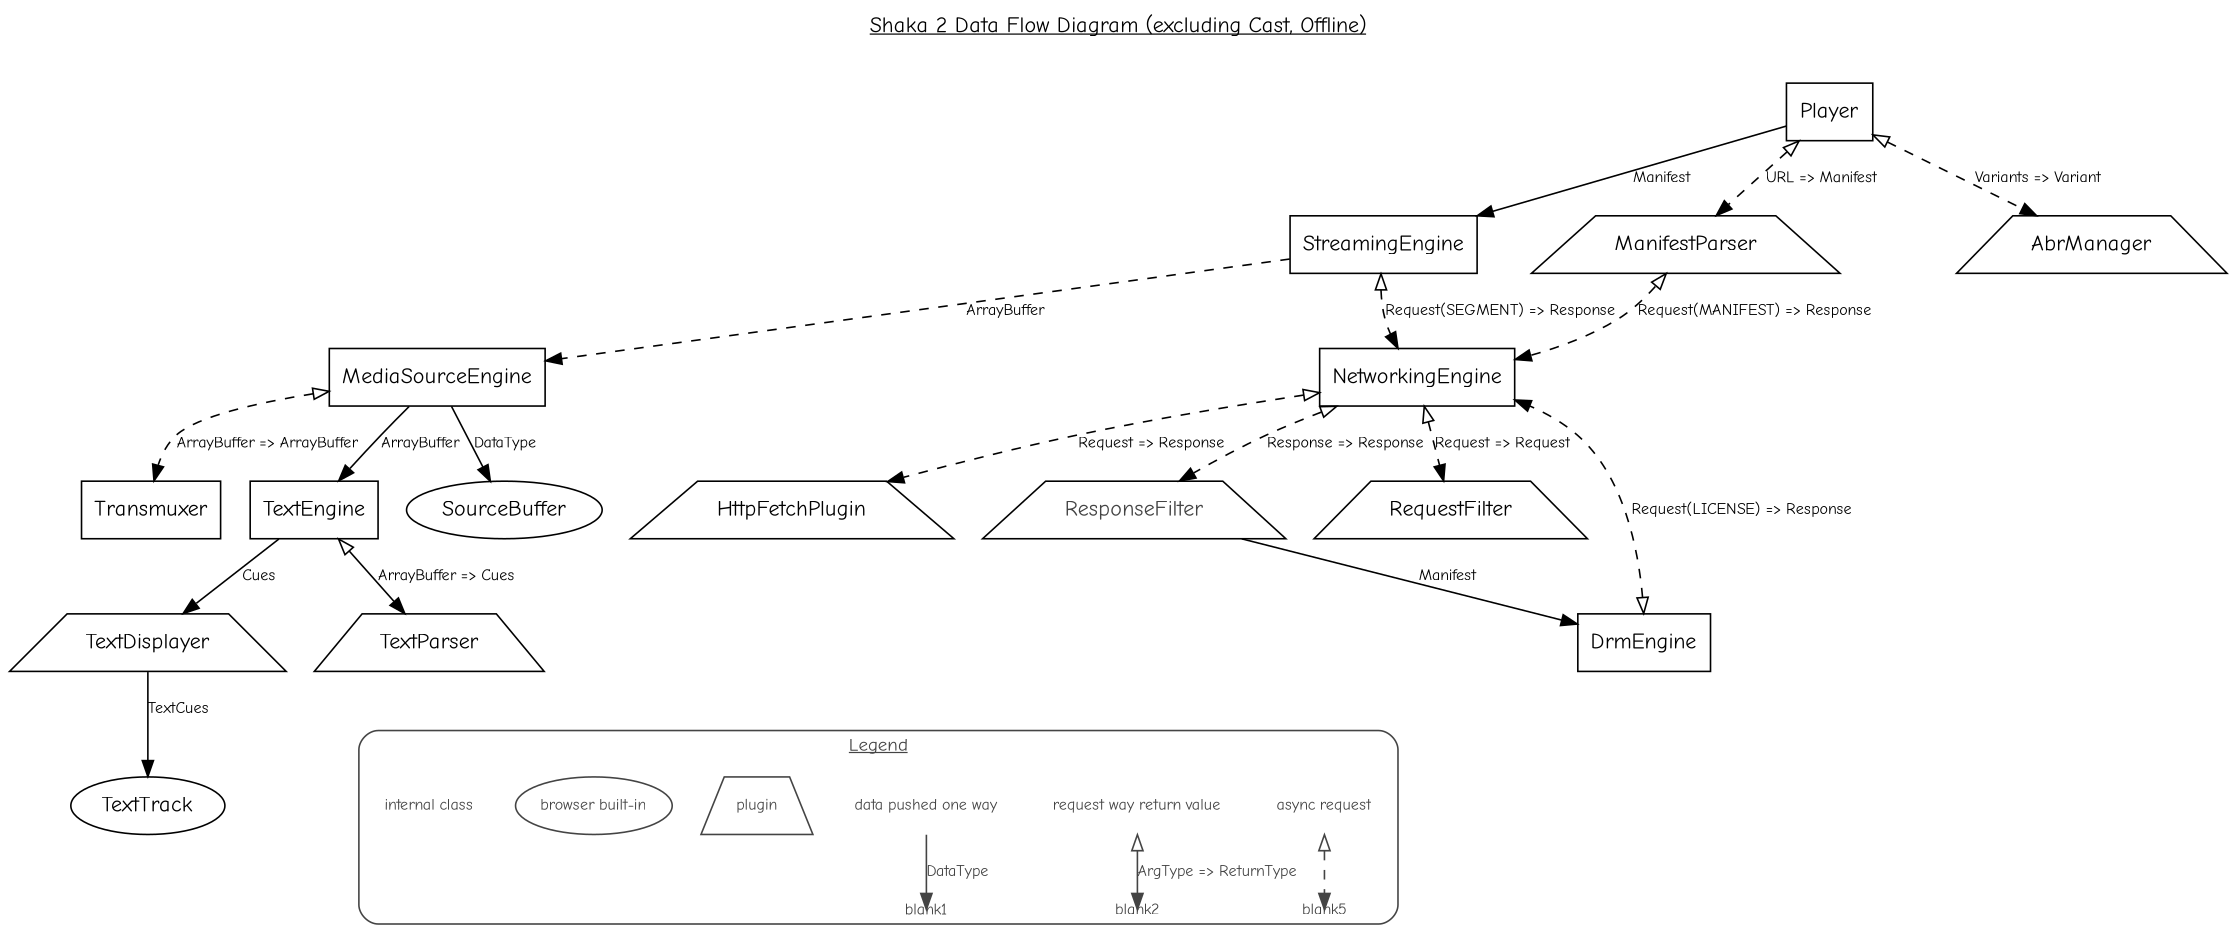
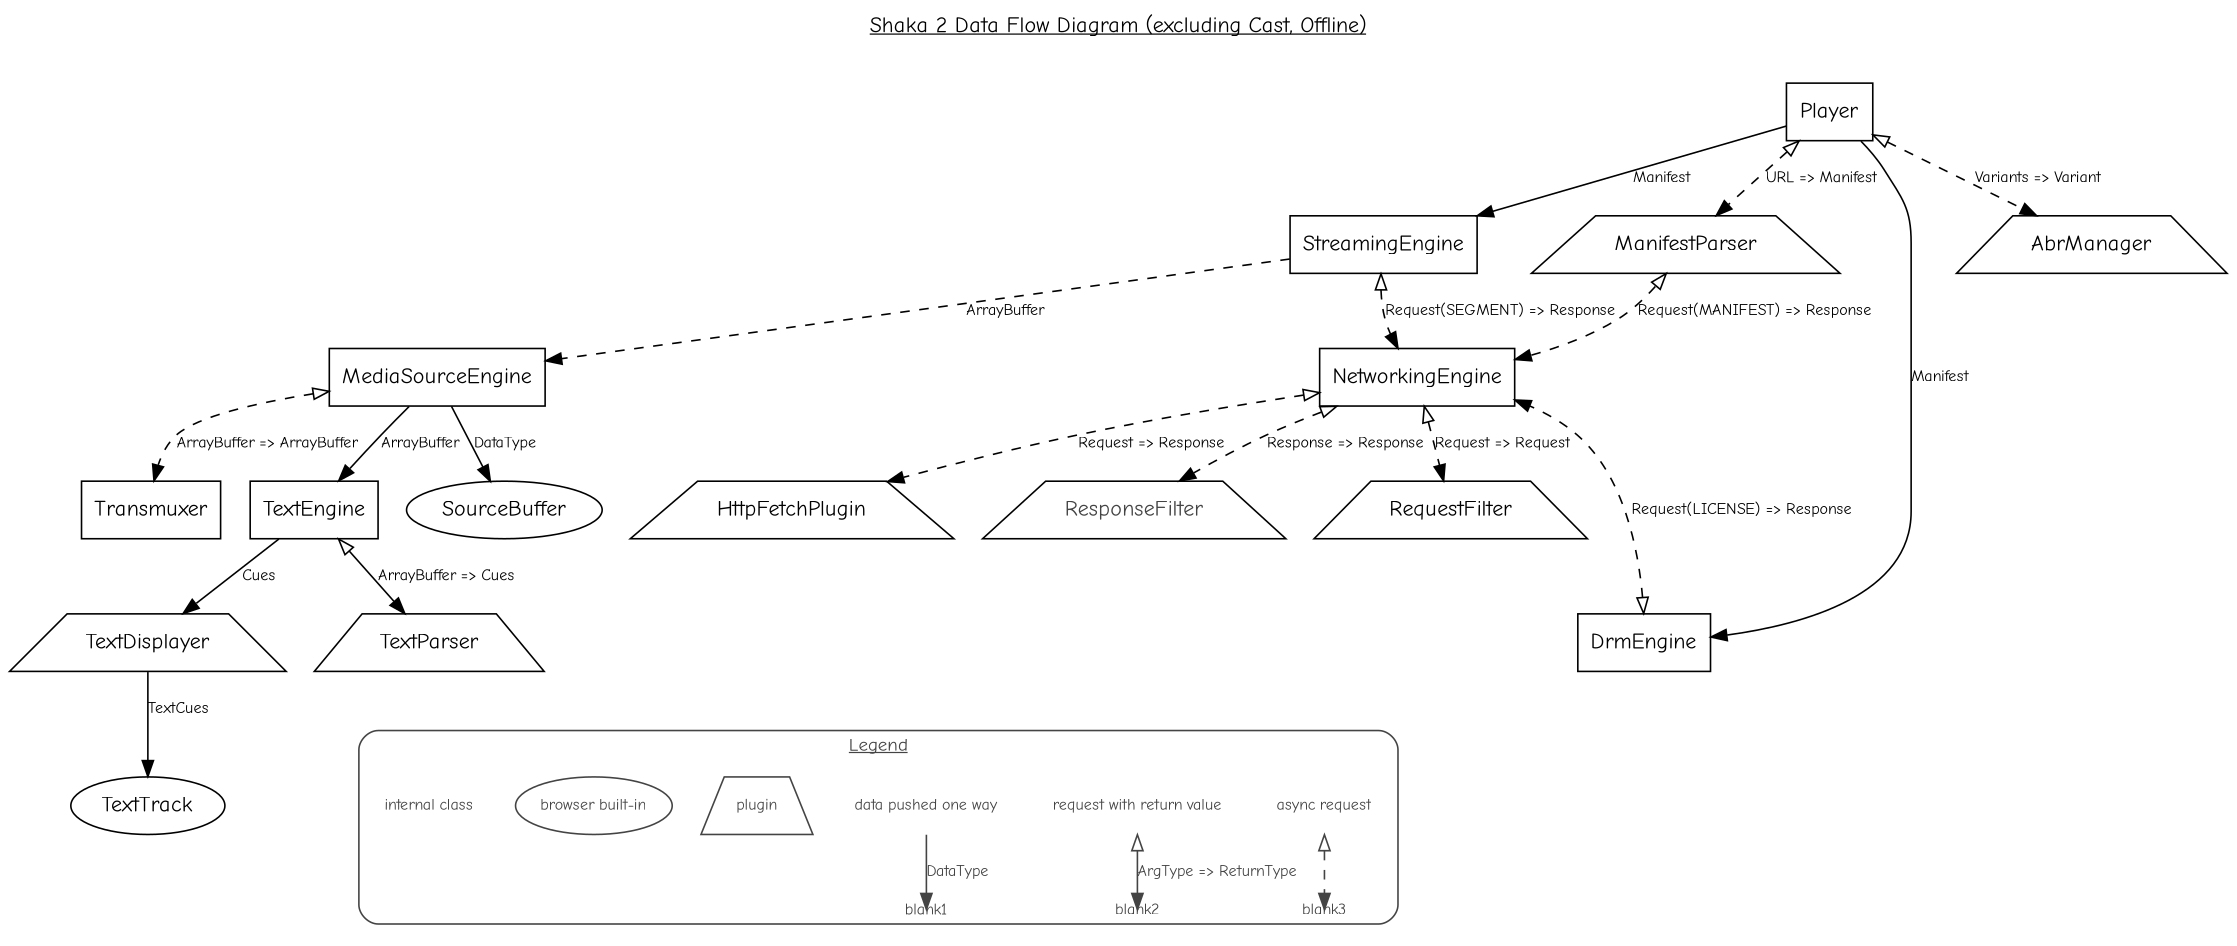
  digraph {
    fontname="Comic Neue"
    label=<<u>Shaka 2 Data Flow Diagram (excluding Cast, Offline)</u>>
    labelloc=t
    node [fontname="Comic Neue" shape=trapezium]
    edge [arrowtail=onormal dir=both fontname="Comic Neue" fontsize=10 style=dashed]
    blank1 [color="#444444" fixedsize=true fontcolor="#444444" fontsize=10 height=0 shape=plaintext]
    blank2 [color="#444444" fixedsize=true fontcolor="#444444" fontsize=10 height=0 shape=plaintext]
-   blank3 [color="#444444" fixedsize=true fontcolor="#444444" fontsize=10 height=0 shape=plaintext label=blank5]
+   blank3 [color="#444444" fixedsize=true fontcolor="#444444" fontsize=10 height=0 shape=plaintext]
    "async request" [color="#444444" fontcolor="#444444" fontsize=10 shape=plaintext]
-   "request with return value" [color="#444444" fontcolor="#444444" fontsize=10 shape=plaintext label="request way return value"]
+   "request with return value" [color="#444444" fontcolor="#444444" fontsize=10 shape=plaintext]
    "data pushed one way" [color="#444444" fontcolor="#444444" fontsize=10 shape=plaintext]
    plugin [color="#444444" fontcolor="#444444" fontsize=10]
    "browser built-in" [color="#444444" fontcolor="#444444" fontsize=10 shape=oval]
    "internal class" [color="#444444" fontcolor="#444444" fontsize=10 shape=plaintext]
    SourceBuffer [shape=oval]
    TextTrack [shape=oval]
    NetworkingEngine [shape=rectangle]
    ManifestParser
    RequestFilter
    ResponseFilter [fontcolor="#444444"]
    HttpFetchPlugin
    TextDisplayer
    TextParser
    Player [shape=rectangle]
    AbrManager
    StreamingEngine [shape=rectangle]
    DrmEngine [shape=rectangle]
    MediaSourceEngine [shape=rectangle]
    TextEngine [shape=rectangle]
    Transmuxer [shape=rectangle]
    subgraph cluster_1 {
      color="#444444"
      fontcolor="#444444"
      fontsize=12
      label=<<u>Legend</u>>
      style=rounded
      blank1
      blank2
      blank3
      "async request"
      "request with return value"
      "data pushed one way"
      plugin
      "browser built-in"
      "internal class"
    }
    "async request" -> blank3 [color="#444444" fontcolor="#444444"]
    "request with return value" -> blank2 [color="#444444" fontcolor="#444444" label="ArgType => ReturnType" style=""]
    "data pushed one way" -> blank1 [color="#444444" fontcolor="#444444" label=DataType arrowtail="" dir="" style=""]
    NetworkingEngine -> RequestFilter [label="Request => Request"]
    NetworkingEngine -> ResponseFilter [label="Response => Response"]
    NetworkingEngine -> HttpFetchPlugin [label="Request => Response"]
    ManifestParser -> NetworkingEngine [label="Request(MANIFEST) => Response"]
    TextDisplayer -> TextTrack [label=TextCues arrowtail="" dir="" style=""]
    TextParser -> "internal class" [arrowhead=none style=invisible arrowtail="" dir=""]
    Player -> ManifestParser [label="URL => Manifest"]
    Player -> AbrManager [label="Variants => Variant"]
    Player -> StreamingEngine [label=Manifest arrowtail="" dir="" style=""]
-   ResponseFilter -> DrmEngine [label=Manifest arrowtail="" dir="" style=""]
+   Player -> DrmEngine [label=Manifest arrowtail="" dir="" style=""]
    StreamingEngine -> NetworkingEngine [label="Request(SEGMENT) => Response"]
    StreamingEngine -> MediaSourceEngine [label=ArrayBuffer arrowtail="" dir=""]
    DrmEngine -> NetworkingEngine [label="Request(LICENSE) => Response"]
    MediaSourceEngine -> SourceBuffer [label=DataType arrowtail="" dir="" style=""]
    MediaSourceEngine -> TextEngine [label=ArrayBuffer arrowtail="" dir="" style=""]
    MediaSourceEngine -> Transmuxer [label="ArrayBuffer => ArrayBuffer"]
    TextEngine -> TextDisplayer [label=Cues arrowtail="" dir="" style=""]
    TextEngine -> TextParser [label="ArrayBuffer => Cues" style=""]
  }
